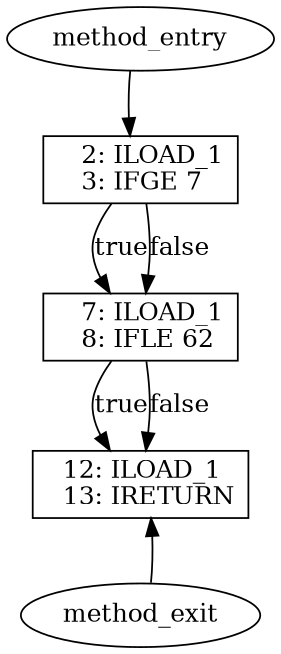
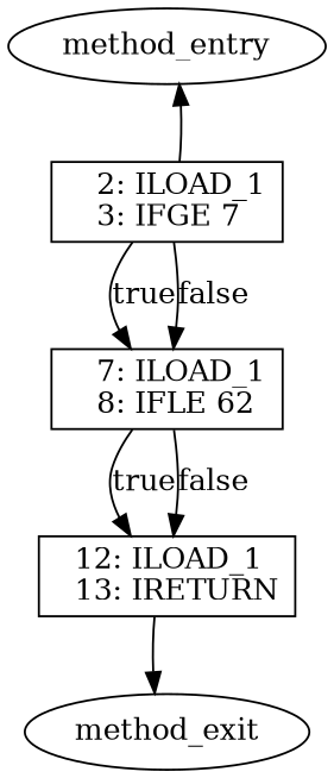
  digraph {
    node [shape=box]
    n1 [label=method_entry shape=ellipse]
    n2 [label="   2: ILOAD_1\l   3: IFGE 7\l"]
    n3 [label="   7: ILOAD_1\l   8: IFLE 62\l"]
    n4 [label="  12: ILOAD_1\l  13: IRETURN\l"]
    n5 [label=method_exit shape=ellipse]
-   n1 -> n2
+   n2 -> n1
    n2 -> n3 [label=true]
    n2 -> n3 [label=false]
    n3 -> n4 [label=true]
    n3 -> n4 [label=false]
-   n5 -> n4
+   n4 -> n5
  }
